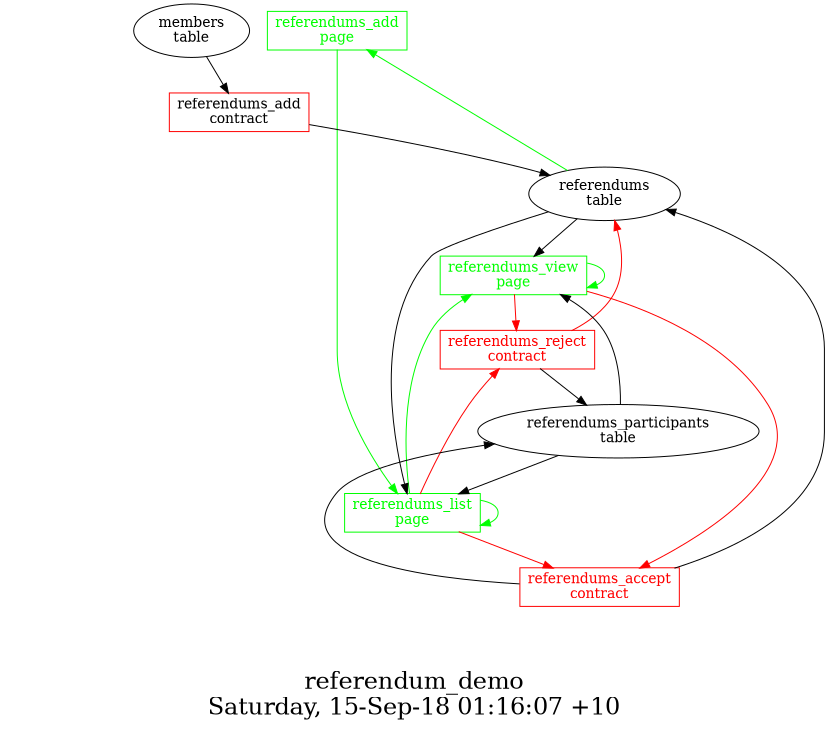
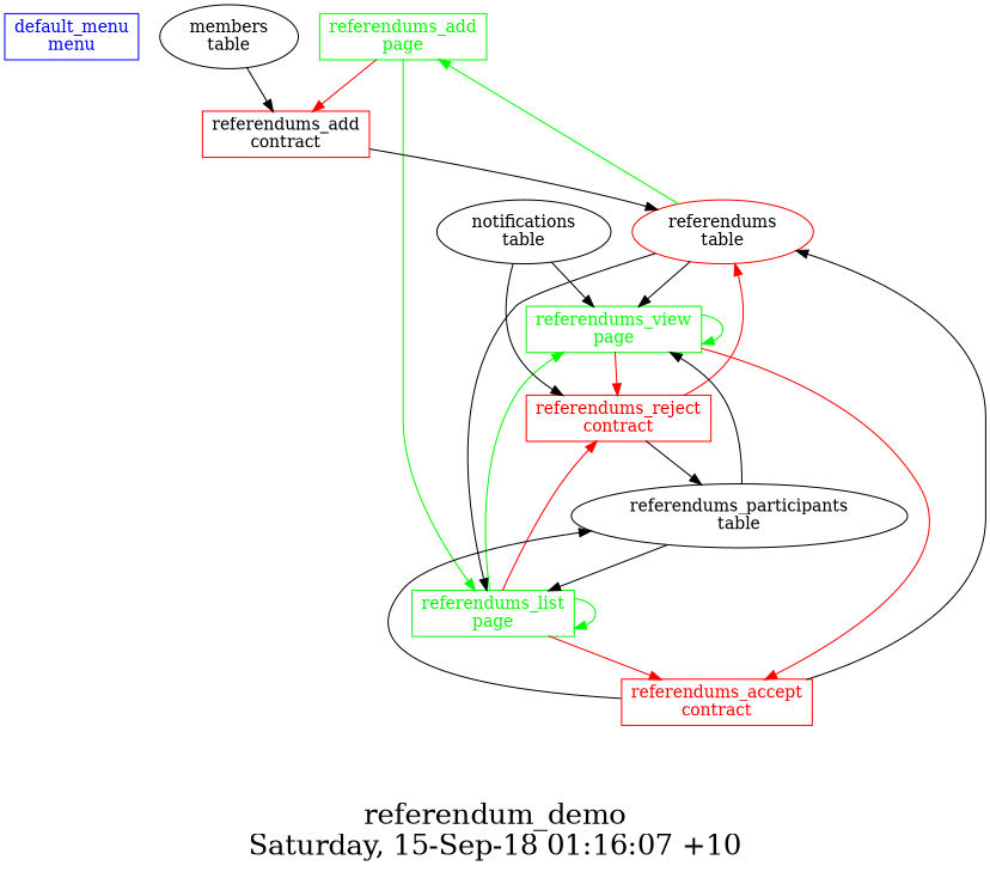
  digraph {
    fontsize=24
    label="referendum_demo\nSaturday, 15-Sep-18 01:16:07 +10"
    nojustify=true
    ordering=out
    rankdir=TB
    node [group=pages shape=record]
+   "default_menu\nmenu" [color=blue fontcolor=blue group=menus]
    "referendums_add\npage" [color=green fontcolor=green]
    "referendums_add\ncontract" [color=red fontcolor=black group=contracts]
    "referendums_list\npage" [color=green fontcolor=green]
-   "referendums\ntable" [group=tables shape=""]
+   "referendums\ntable" [group=tables color=red shape=""]
    "referendums_reject\ncontract" [color=red fontcolor=red group=contracts]
    "referendums_accept\ncontract" [color=red fontcolor=red group=contracts]
    "referendums_view\npage" [color=green fontcolor=green]
    "referendums_participants\ntable" [group=tables shape=""]
+   "notifications\ntable" [group="" shape=""]
    "members\ntable" [group="" shape=""]
+   "referendums_add\npage" -> "referendums_add\ncontract" [color=red]
    "referendums_add\npage" -> "referendums_list\npage" [color=green]
    "referendums_add\ncontract" -> "referendums\ntable"
    "referendums_list\npage" -> "referendums_list\npage" [color=green]
    "referendums_list\npage" -> "referendums_reject\ncontract" [color=red]
    "referendums_list\npage" -> "referendums_accept\ncontract" [color=red]
    "referendums_list\npage" -> "referendums_view\npage" [color=green]
    "referendums\ntable" -> "referendums_add\npage" [color=green]
    "referendums\ntable" -> "referendums_list\npage"
    "referendums\ntable" -> "referendums_view\npage"
    "referendums_reject\ncontract" -> "referendums\ntable" [color=red]
    "referendums_reject\ncontract" -> "referendums_participants\ntable"
    "referendums_accept\ncontract" -> "referendums\ntable"
    "referendums_accept\ncontract" -> "referendums_participants\ntable"
    "referendums_view\npage" -> "referendums_reject\ncontract" [color=red]
    "referendums_view\npage" -> "referendums_accept\ncontract" [color=red]
    "referendums_view\npage" -> "referendums_view\npage" [color=green]
    "referendums_participants\ntable" -> "referendums_list\npage"
    "referendums_participants\ntable" -> "referendums_view\npage"
+   "notifications\ntable" -> "referendums_reject\ncontract"
+   "notifications\ntable" -> "referendums_view\npage"
    "members\ntable" -> "referendums_add\ncontract"
  }
